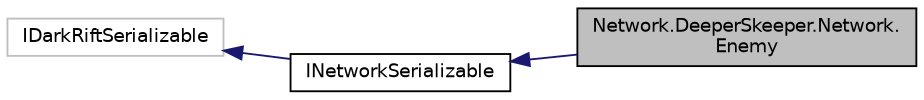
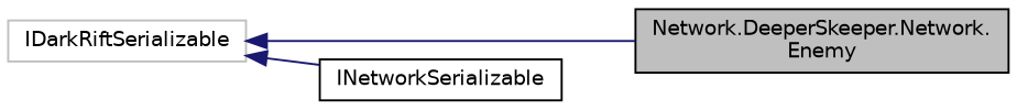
  digraph {
    rankdir=LR
    node [color=black fillcolor=white fontname=Helvetica fontsize=10 shape=record style=filled]
    edge [color=midnightblue dir=back fontname=Helvetica fontsize=10 labelfontname=Helvetica labelfontsize=10 style=solid]
    n1 [fillcolor=grey75 fontcolor=black height=0.2 label="Network.DeeperSkeeper.Network.\lEnemy" width=0.4]
    n2 [height=0.2 label=INetworkSerializable width=0.4]
    n3 [color=grey75 height=0.2 label=IDarkRiftSerializable width=0.4]
-   n2 -> n1
+   n3 -> n1
    n3 -> n2
  }
